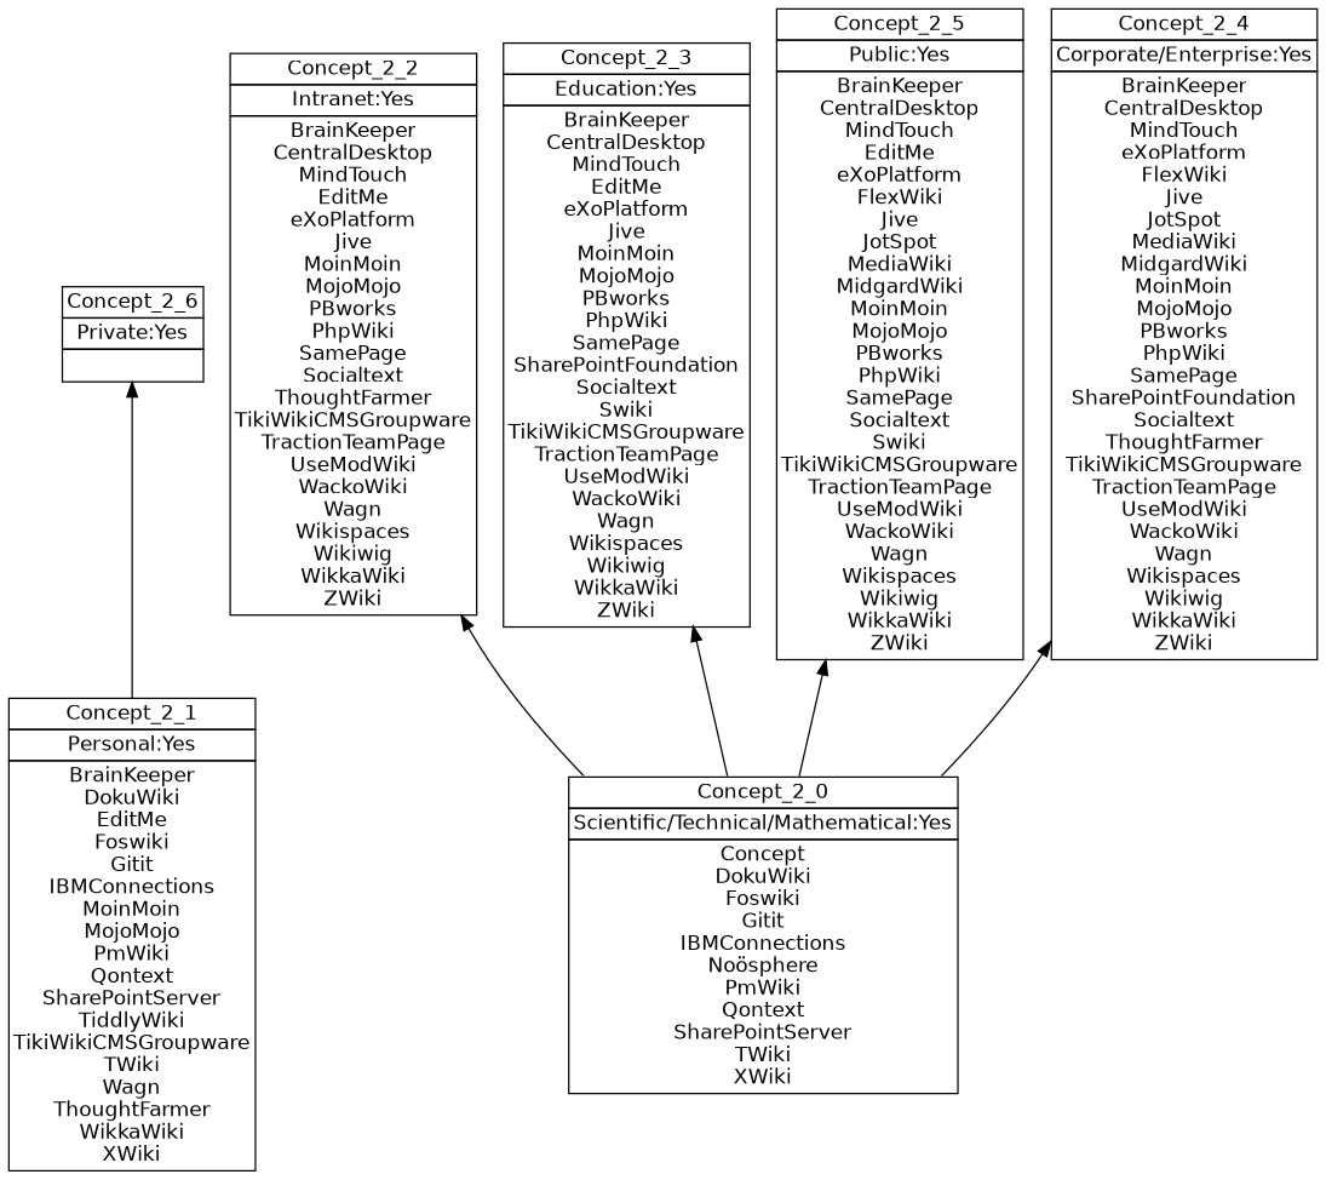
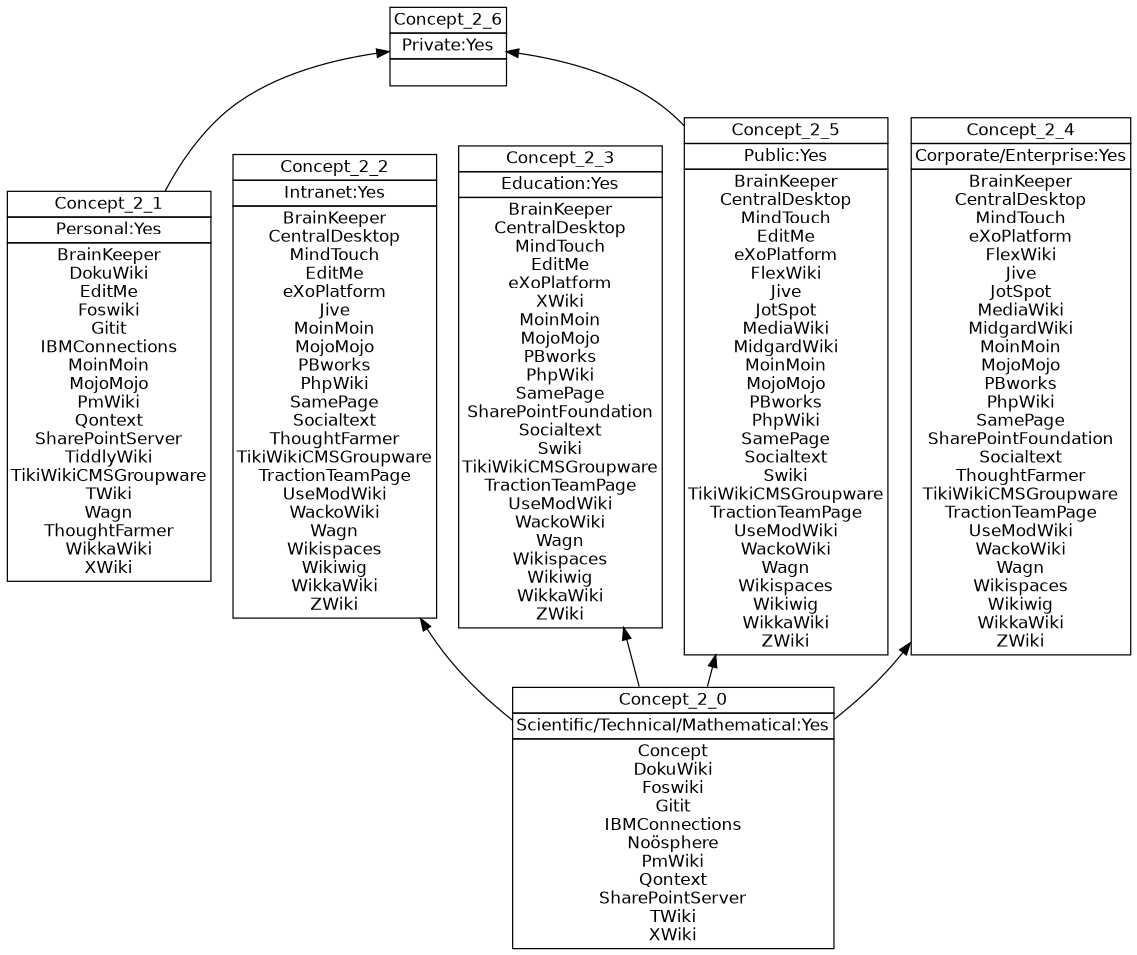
  digraph {
    nodesep=0.2
    rankdir=BT
    ranksep=0.3
    node [fontname="DejaVu Sans" margin="0.03,0.03" shape=none]
    edge [headport=p tailport=p]
    n1 [label=<<table border="0" cellborder="1" cellspacing="0" port="p"><tr><td>Concept_2_1</td></tr><tr><td>Personal:Yes<br/></td></tr><tr><td>BrainKeeper<br/>DokuWiki<br/>EditMe<br/>Foswiki<br/>Gitit<br/>IBMConnections<br/>MoinMoin<br/>MojoMojo<br/>PmWiki<br/>Qontext<br/>SharePointServer<br/>TiddlyWiki<br/>TikiWikiCMSGroupware<br/>TWiki<br/>Wagn<br/>ThoughtFarmer<br/>WikkaWiki<br/>XWiki<br/></td></tr></table>>]
    n2 [label=<<table border="0" cellborder="1" cellspacing="0" port="p"><tr><td>Concept_2_6</td></tr><tr><td>Private:Yes<br/></td></tr><tr><td><br/></td></tr></table>>]
    n3 [label=<<table border="0" cellborder="1" cellspacing="0" port="p"><tr><td>Concept_2_2</td></tr><tr><td>Intranet:Yes<br/></td></tr><tr><td>BrainKeeper<br/>CentralDesktop<br/>MindTouch<br/>EditMe<br/>eXoPlatform<br/>Jive<br/>MoinMoin<br/>MojoMojo<br/>PBworks<br/>PhpWiki<br/>SamePage<br/>Socialtext<br/>ThoughtFarmer<br/>TikiWikiCMSGroupware<br/>TractionTeamPage<br/>UseModWiki<br/>WackoWiki<br/>Wagn<br/>Wikispaces<br/>Wikiwig<br/>WikkaWiki<br/>ZWiki<br/></td></tr></table>>]
-   n4 [label=<<table border="0" cellborder="1" cellspacing="0" port="p"><tr><td>Concept_2_3</td></tr><tr><td>Education:Yes<br/></td></tr><tr><td>BrainKeeper<br/>CentralDesktop<br/>MindTouch<br/>EditMe<br/>eXoPlatform<br/>Jive<br/>MoinMoin<br/>MojoMojo<br/>PBworks<br/>PhpWiki<br/>SamePage<br/>SharePointFoundation<br/>Socialtext<br/>Swiki<br/>TikiWikiCMSGroupware<br/>TractionTeamPage<br/>UseModWiki<br/>WackoWiki<br/>Wagn<br/>Wikispaces<br/>Wikiwig<br/>WikkaWiki<br/>ZWiki<br/></td></tr></table>>]
+   n4 [label=<<table border="0" cellborder="1" cellspacing="0" port="p"><tr><td>Concept_2_3</td></tr><tr><td>Education:Yes<br/></td></tr><tr><td>BrainKeeper<br/>CentralDesktop<br/>MindTouch<br/>EditMe<br/>eXoPlatform<br/>XWiki<br/>MoinMoin<br/>MojoMojo<br/>PBworks<br/>PhpWiki<br/>SamePage<br/>SharePointFoundation<br/>Socialtext<br/>Swiki<br/>TikiWikiCMSGroupware<br/>TractionTeamPage<br/>UseModWiki<br/>WackoWiki<br/>Wagn<br/>Wikispaces<br/>Wikiwig<br/>WikkaWiki<br/>ZWiki<br/></td></tr></table>>]
    n5 [label=<<table border="0" cellborder="1" cellspacing="0" port="p"><tr><td>Concept_2_5</td></tr><tr><td>Public:Yes<br/></td></tr><tr><td>BrainKeeper<br/>CentralDesktop<br/>MindTouch<br/>EditMe<br/>eXoPlatform<br/>FlexWiki<br/>Jive<br/>JotSpot<br/>MediaWiki<br/>MidgardWiki<br/>MoinMoin<br/>MojoMojo<br/>PBworks<br/>PhpWiki<br/>SamePage<br/>Socialtext<br/>Swiki<br/>TikiWikiCMSGroupware<br/>TractionTeamPage<br/>UseModWiki<br/>WackoWiki<br/>Wagn<br/>Wikispaces<br/>Wikiwig<br/>WikkaWiki<br/>ZWiki<br/></td></tr></table>>]
    n6 [label=<<table border="0" cellborder="1" cellspacing="0" port="p"><tr><td>Concept_2_4</td></tr><tr><td>Corporate/Enterprise:Yes<br/></td></tr><tr><td>BrainKeeper<br/>CentralDesktop<br/>MindTouch<br/>eXoPlatform<br/>FlexWiki<br/>Jive<br/>JotSpot<br/>MediaWiki<br/>MidgardWiki<br/>MoinMoin<br/>MojoMojo<br/>PBworks<br/>PhpWiki<br/>SamePage<br/>SharePointFoundation<br/>Socialtext<br/>ThoughtFarmer<br/>TikiWikiCMSGroupware<br/>TractionTeamPage<br/>UseModWiki<br/>WackoWiki<br/>Wagn<br/>Wikispaces<br/>Wikiwig<br/>WikkaWiki<br/>ZWiki<br/></td></tr></table>>]
    n7 [label=<<table border="0" cellborder="1" cellspacing="0" port="p"><tr><td>Concept_2_0</td></tr><tr><td>Scientific/Technical/Mathematical:Yes<br/></td></tr><tr><td>Concept<br/>DokuWiki<br/>Foswiki<br/>Gitit<br/>IBMConnections<br/>Noösphere<br/>PmWiki<br/>Qontext<br/>SharePointServer<br/>TWiki<br/>XWiki<br/></td></tr></table>>]
    n1 -> n2
+   n5 -> n2
    n7 -> n3
    n7 -> n4
    n7 -> n5
    n7 -> n6
  }
